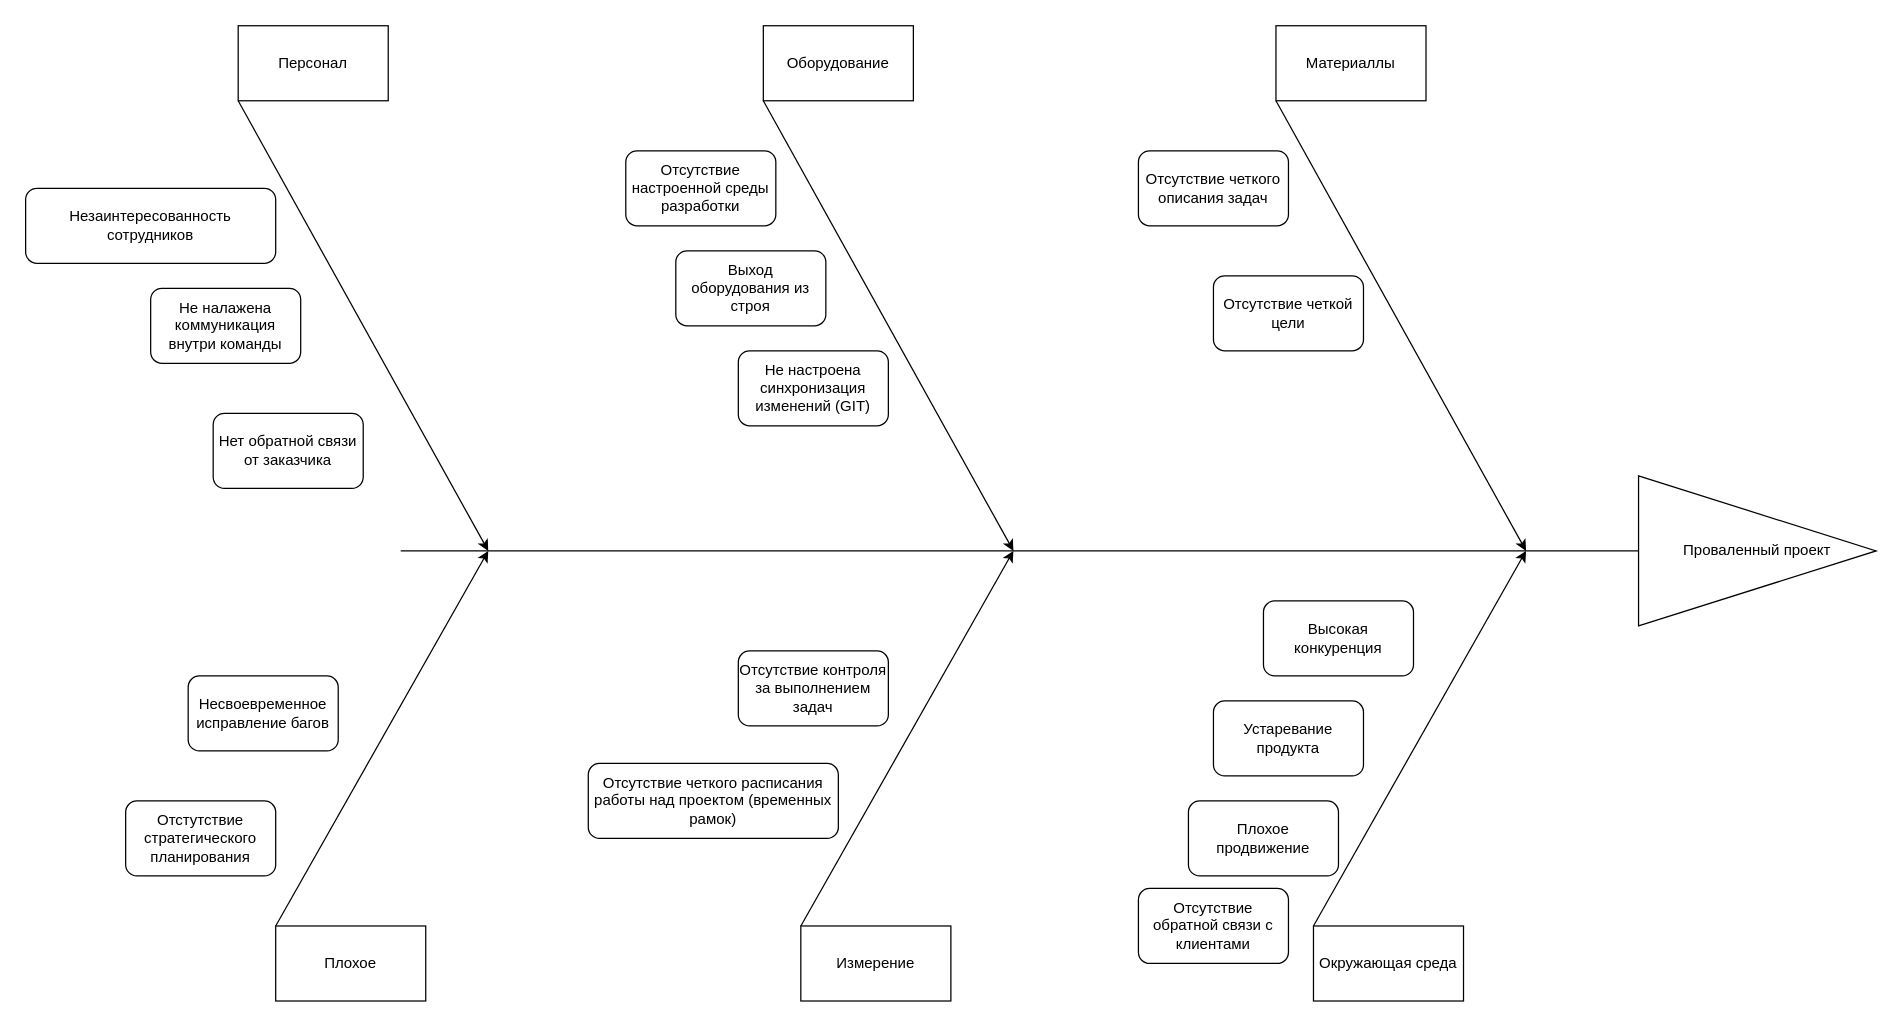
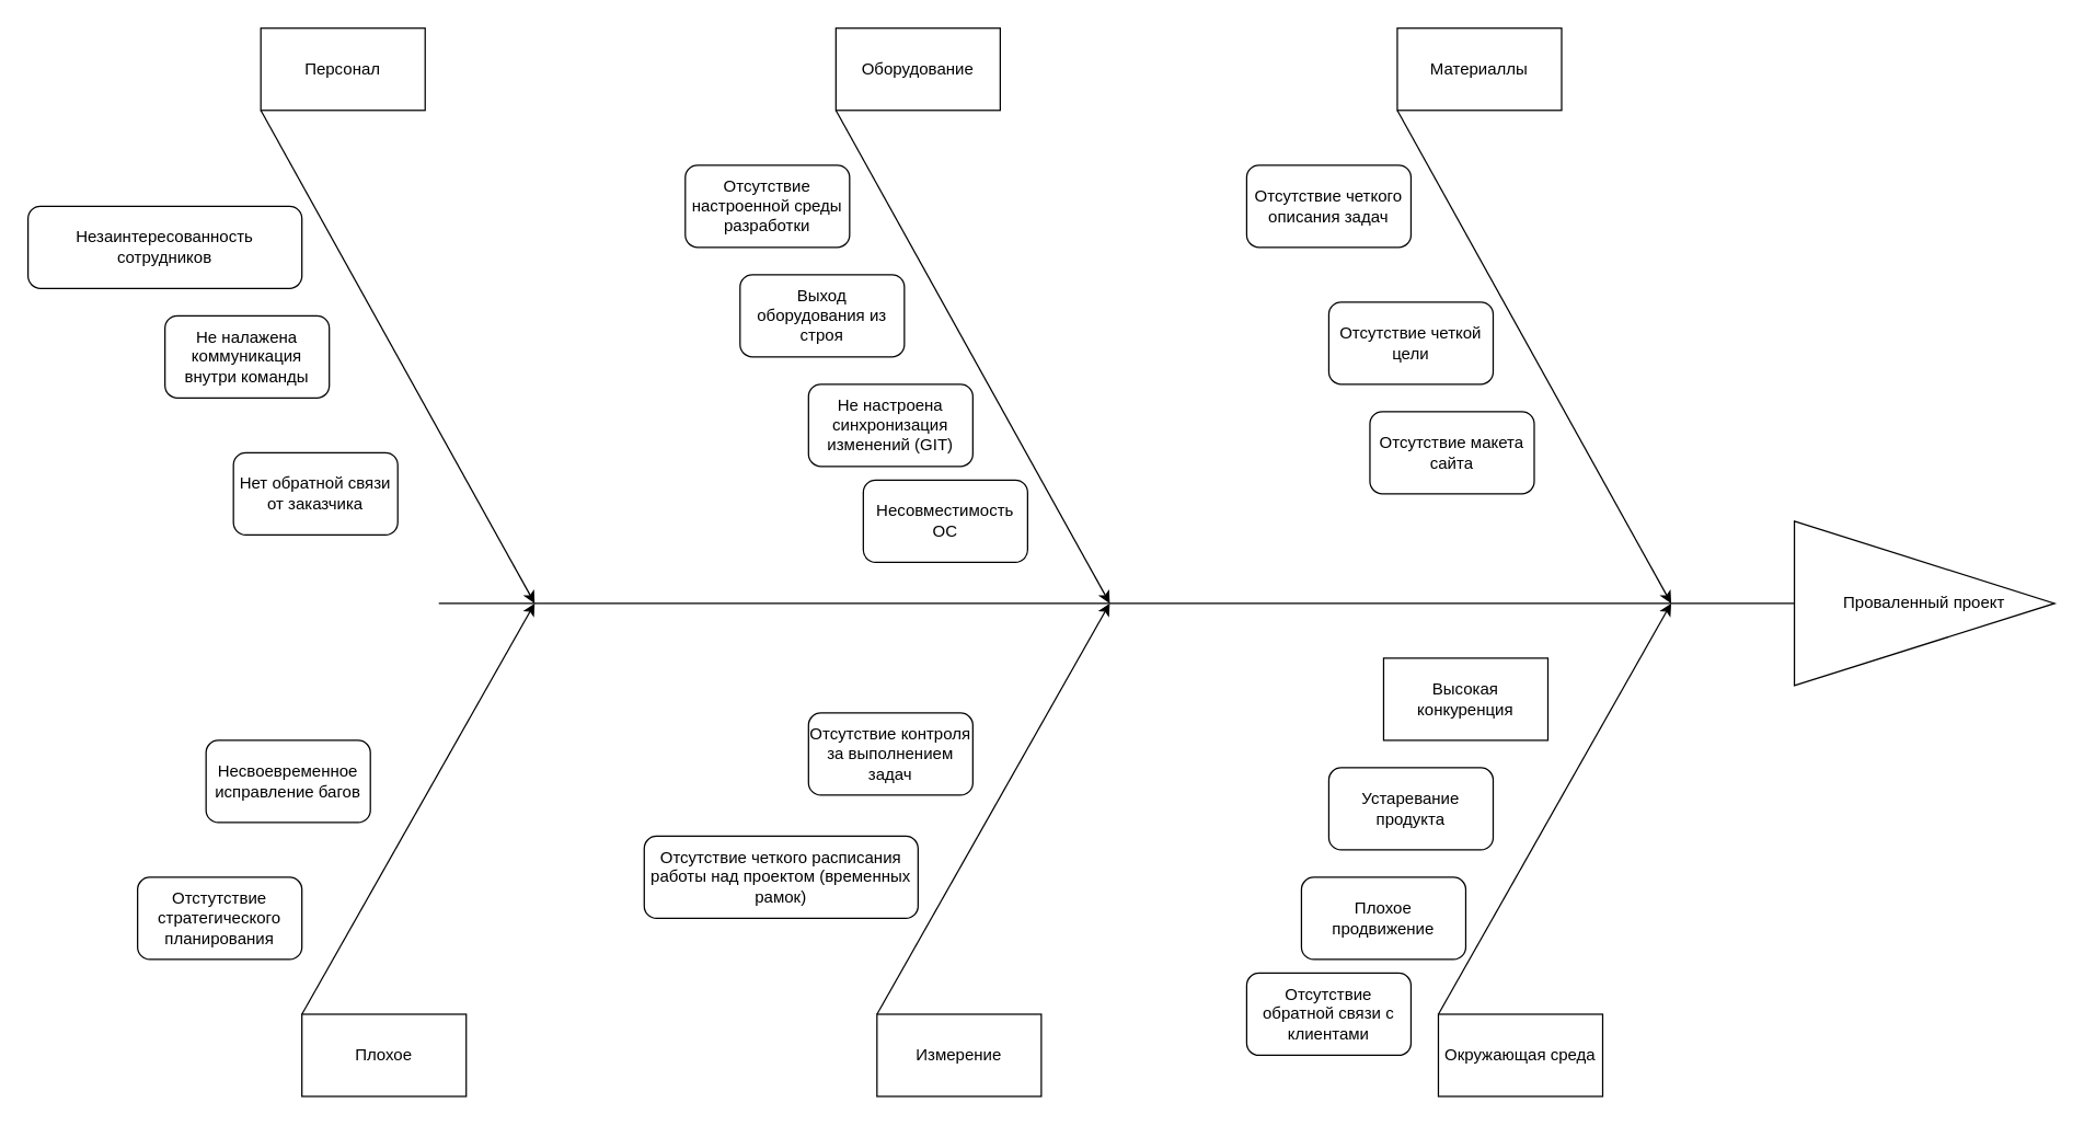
  <mxCell id="0" />
  <mxCell id="1" parent="0" />
  <mxCell id="2" value="Проваленный проект" style="triangle;whiteSpace=wrap;html=1;" parent="1" vertex="1"><mxGeometry x="1310" y="380" width="190" height="120" as="geometry" /></mxCell>
  <mxCell id="3" value="" style="endArrow=none;html=1;rounded=0;entryX=0;entryY=0.5;entryDx=0;entryDy=0;" parent="1" target="2" edge="1"><mxGeometry width="50" height="50" relative="1" as="geometry"><mxPoint x="320" y="440" as="sourcePoint" /><mxPoint x="1170" y="420" as="targetPoint" /></mxGeometry></mxCell>
  <mxCell id="4" value="" style="endArrow=classic;html=1;rounded=0;" parent="1" edge="1"><mxGeometry width="50" height="50" relative="1" as="geometry"><mxPoint x="1020" y="80" as="sourcePoint" /><mxPoint x="1220" y="440" as="targetPoint" /></mxGeometry></mxCell>
  <mxCell id="5" value="Материаллы" style="rounded=0;whiteSpace=wrap;html=1;" parent="1" vertex="1"><mxGeometry x="1020" y="20" width="120" height="60" as="geometry" /></mxCell>
  <mxCell id="6" value="" style="endArrow=classic;html=1;rounded=0;" parent="1" edge="1"><mxGeometry width="50" height="50" relative="1" as="geometry"><mxPoint x="610" y="80" as="sourcePoint" /><mxPoint x="810" y="440" as="targetPoint" /></mxGeometry></mxCell>
  <mxCell id="7" value="Оборудование" style="rounded=0;whiteSpace=wrap;html=1;" parent="1" vertex="1"><mxGeometry x="610" y="20" width="120" height="60" as="geometry" /></mxCell>
  <mxCell id="8" value="" style="endArrow=classic;html=1;rounded=0;" parent="1" edge="1"><mxGeometry width="50" height="50" relative="1" as="geometry"><mxPoint x="190" y="80" as="sourcePoint" /><mxPoint x="390" y="440" as="targetPoint" /></mxGeometry></mxCell>
  <mxCell id="9" value="Персонал" style="rounded=0;whiteSpace=wrap;html=1;" parent="1" vertex="1"><mxGeometry x="190" y="20" width="120" height="60" as="geometry" /></mxCell>
  <mxCell id="10" value="" style="endArrow=classic;html=1;rounded=0;" parent="1" edge="1"><mxGeometry width="50" height="50" relative="1" as="geometry"><mxPoint x="1050" y="740" as="sourcePoint" /><mxPoint x="1220" y="440" as="targetPoint" /></mxGeometry></mxCell>
  <mxCell id="11" value="&lt;div&gt;Окружающая среда&lt;/div&gt;" style="rounded=0;whiteSpace=wrap;html=1;" parent="1" vertex="1"><mxGeometry x="1050" y="740" width="120" height="60" as="geometry" /></mxCell>
  <mxCell id="12" value="" style="endArrow=classic;html=1;rounded=0;" parent="1" edge="1"><mxGeometry width="50" height="50" relative="1" as="geometry"><mxPoint x="640" y="740" as="sourcePoint" /><mxPoint x="810" y="440" as="targetPoint" /></mxGeometry></mxCell>
  <mxCell id="13" value="Измерение" style="rounded=0;whiteSpace=wrap;html=1;" parent="1" vertex="1"><mxGeometry x="640" y="740" width="120" height="60" as="geometry" /></mxCell>
  <mxCell id="14" value="" style="endArrow=classic;html=1;rounded=0;" parent="1" edge="1"><mxGeometry width="50" height="50" relative="1" as="geometry"><mxPoint x="220" y="740" as="sourcePoint" /><mxPoint x="390" y="440" as="targetPoint" /></mxGeometry></mxCell>
  <mxCell id="15" value="Плохое" style="rounded=0;whiteSpace=wrap;html=1;" parent="1" vertex="1"><mxGeometry x="220" y="740" width="120" height="60" as="geometry" /></mxCell>
  <mxCell id="16" value="Незаинтересованность сотрудников" style="rounded=1;whiteSpace=wrap;html=1;" parent="1" vertex="1"><mxGeometry x="20" y="150" width="200" height="60" as="geometry" /></mxCell>
  <mxCell id="17" value="Отсутствие четкого расписания работы над проектом (временных рамок)" style="rounded=1;whiteSpace=wrap;html=1;" parent="1" vertex="1"><mxGeometry x="470" y="610" width="200" height="60" as="geometry" /></mxCell>
  <mxCell id="18" value="Отсутствие настроенной среды разработки" style="rounded=1;whiteSpace=wrap;html=1;" parent="1" vertex="1"><mxGeometry x="500" y="120" width="120" height="60" as="geometry" /></mxCell>
  <mxCell id="19" value="Отсутствие четкого описания задач" style="rounded=1;whiteSpace=wrap;html=1;" parent="1" vertex="1"><mxGeometry x="910" y="120" width="120" height="60" as="geometry" /></mxCell>
  <mxCell id="20" value="Отсутствие четкой цели" style="rounded=1;whiteSpace=wrap;html=1;" parent="1" vertex="1"><mxGeometry x="970" y="220" width="120" height="60" as="geometry" /></mxCell>
  <mxCell id="21" value="Выход оборудования из строя" style="rounded=1;whiteSpace=wrap;html=1;" parent="1" vertex="1"><mxGeometry x="540" y="200" width="120" height="60" as="geometry" /></mxCell>
  <mxCell id="22" value="Не настроена синхронизация изменений (GIT)" style="rounded=1;whiteSpace=wrap;html=1;" parent="1" vertex="1"><mxGeometry x="590" y="280" width="120" height="60" as="geometry" /></mxCell>
  <mxCell id="23" value="Не налажена коммуникация внутри команды" style="rounded=1;whiteSpace=wrap;html=1;" parent="1" vertex="1"><mxGeometry x="120" y="230" width="120" height="60" as="geometry" /></mxCell>
+ <mxCell id="24" value="Отсутствие макета сайта" style="rounded=1;whiteSpace=wrap;html=1;" parent="1" vertex="1"><mxGeometry x="1000" y="300" width="120" height="60" as="geometry" /></mxCell>
+ <mxCell id="25" value="Несовместимость ОС" style="rounded=1;whiteSpace=wrap;html=1;" parent="1" vertex="1"><mxGeometry x="630" y="350" width="120" height="60" as="geometry" /></mxCell>
  <mxCell id="26" value="Отсутствие контроля за выполнением задач" style="rounded=1;whiteSpace=wrap;html=1;" parent="1" vertex="1"><mxGeometry x="590" y="520" width="120" height="60" as="geometry" /></mxCell>
  <mxCell id="27" value="Несвоевременное исправление багов" style="rounded=1;whiteSpace=wrap;html=1;" parent="1" vertex="1"><mxGeometry x="150" y="540" width="120" height="60" as="geometry" /></mxCell>
  <mxCell id="28" value="Нет обратной связи от заказчика" style="rounded=1;whiteSpace=wrap;html=1;" parent="1" vertex="1"><mxGeometry x="170" y="330" width="120" height="60" as="geometry" /></mxCell>
  <mxCell id="29" value="Отстутствие стратегического планирования" style="rounded=1;whiteSpace=wrap;html=1;" parent="1" vertex="1"><mxGeometry x="100" y="640" width="120" height="60" as="geometry" /></mxCell>
- <mxCell id="30" value="Высокая конкуренция" style="rounded=1;whiteSpace=wrap;html=1;" parent="1" vertex="1"><mxGeometry x="1010" y="480" width="120" height="60" as="geometry" /></mxCell>
+ <mxCell id="30" value="Высокая конкуренция" style="whiteSpace=wrap;html=1;rounded=0;" parent="1" vertex="1"><mxGeometry x="1010" y="480" width="120" height="60" as="geometry" /></mxCell>
  <mxCell id="31" value="Устаревание продукта" style="rounded=1;whiteSpace=wrap;html=1;" parent="1" vertex="1"><mxGeometry x="970" y="560" width="120" height="60" as="geometry" /></mxCell>
  <mxCell id="32" value="Плохое продвижение" style="rounded=1;whiteSpace=wrap;html=1;" parent="1" vertex="1"><mxGeometry x="950" y="640" width="120" height="60" as="geometry" /></mxCell>
  <mxCell id="33" value="Отсутствие обратной связи с клиентами" style="rounded=1;whiteSpace=wrap;html=1;" parent="1" vertex="1"><mxGeometry x="910" y="710" width="120" height="60" as="geometry" /></mxCell>
